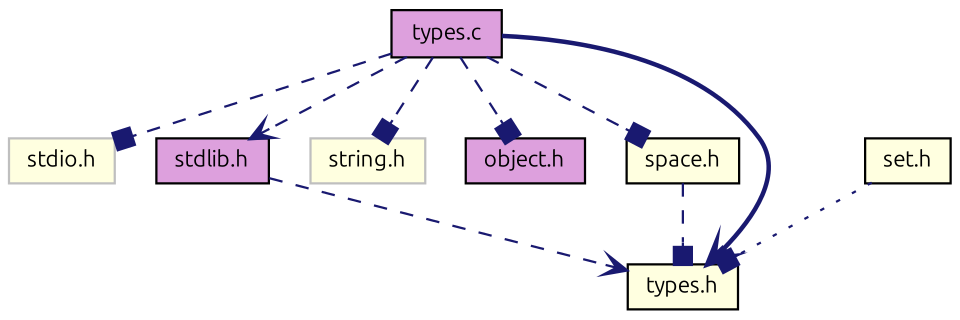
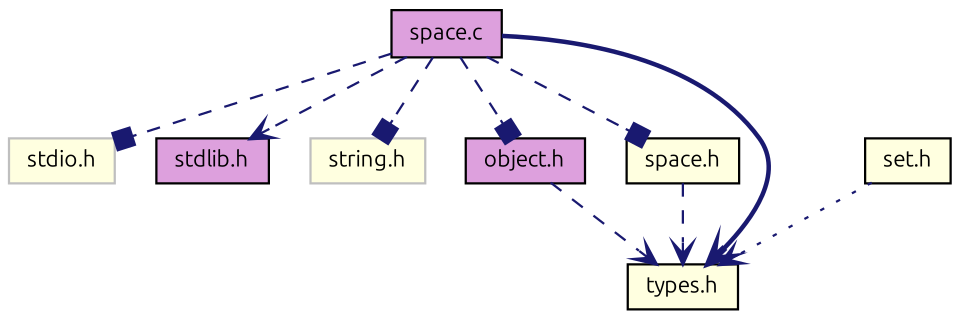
  digraph {
    fontname=Ubuntu
    node [color=black fillcolor=lightyellow fontname=Ubuntu fontsize=10 shape=record style=filled]
    edge [arrowhead=box color=midnightblue fontname=Ubuntu fontsize=10 labelfontname=Helvetica labelfontsize=10 style=dashed]
-   n1 [fillcolor=plum fontcolor=black height=0.2 label="types.c" width=0.4]
+   n1 [fillcolor=plum fontcolor=black height=0.2 label="space.c" width=0.4]
    n2 [color=grey75 height=0.2 label="stdio.h" width=0.4]
    n3 [fillcolor=plum height=0.2 label="stdlib.h" width=0.4]
    n4 [color=grey75 height=0.2 label="string.h" width=0.4]
    n5 [fillcolor=plum height=0.2 label="object.h" width=0.4]
    n6 [height=0.2 label="space.h" width=0.4]
    n7 [height=0.2 label="types.h" width=0.4]
    n8 [height=0.2 label="set.h" width=0.4]
    n1 -> n2
    n1 -> n3 [arrowhead=vee]
    n1 -> n4
    n1 -> n5
    n1 -> n6
    n1 -> n7 [arrowhead=vee style=bold]
-   n3 -> n7 [arrowhead=vee]
-   n6 -> n7
-   n8 -> n7 [style=dotted]
+   n5 -> n7 [arrowhead=vee]
+   n6 -> n7 [arrowhead=vee]
+   n8 -> n7 [arrowhead=vee style=dotted]
  }
